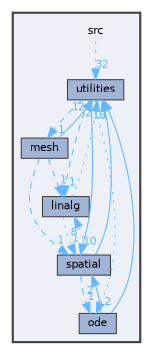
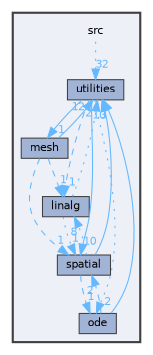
  digraph {
    compound=true
    node [fontname=Helvetica fontsize=10 shape=box color=grey25 fillcolor="#a2b4d6" style=filled]
    edge [color=steelblue1 fontcolor=steelblue1 fontname=Helvetica fontsize=10 headlabel=1 labeldistance=1.5 labelfontname=Helvetica labelfontsize=10 style=dotted]
    n1 [height=0.2 label=src shape=plaintext width=0.4 color="" fillcolor="" style=""]
    n2 [height=0.2 label=linalg width=0.4]
    n3 [height=0.2 label=mesh width=0.4]
    n4 [height=0.2 label=ode width=0.4]
    n5 [height=0.2 label=spatial width=0.4]
    n6 [height=0.2 label=utilities width=0.4]
    subgraph cluster_1 {
      bgcolor="#edf0f7"
      fontname=Helvetica
      fontsize=10
      pencolor=grey25
      style="filled,bold"
      n1
      n2
      n3
      n4
      n5
      n6
    }
    n1 -> n6 [headlabel=32]
    n2 -> n5
    n2 -> n6 [headlabel=2]
    n3 -> n2 [style=dashed]
    n3 -> n5 [style=dashed]
    n3 -> n6 [headlabel=12 style=solid]
-   n4 -> n5 [headlabel=2 style=solid]
+   n4 -> n5 [headlabel=2 style=dashed]
    n4 -> n6 [headlabel=3 style=solid]
    n5 -> n2 [headlabel=8]
    n5 -> n4 [style=dashed]
    n5 -> n6 [headlabel=10 style=solid]
    n6 -> n2 [style=dashed]
-   n6 -> n3 [style=dashed]
+   n6 -> n3 [style=solid]
    n6 -> n4 [headlabel=2]
    n6 -> n5 [headlabel=10 style=solid]
  }
